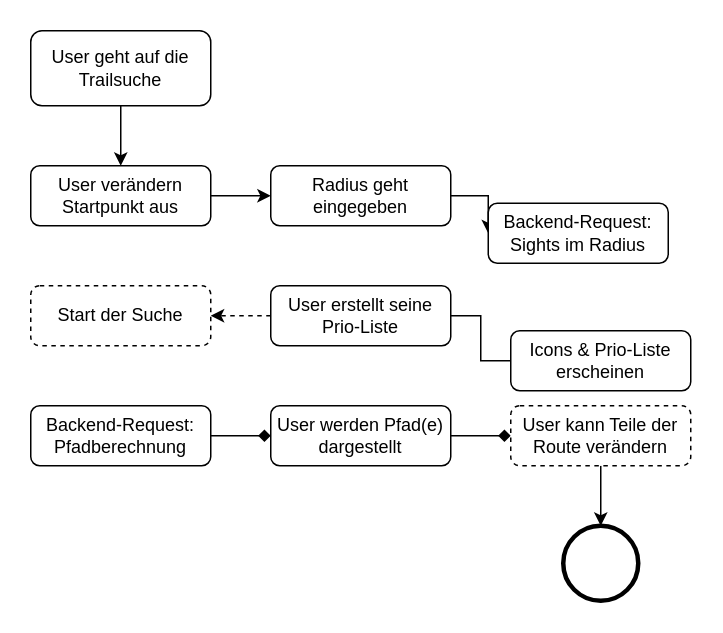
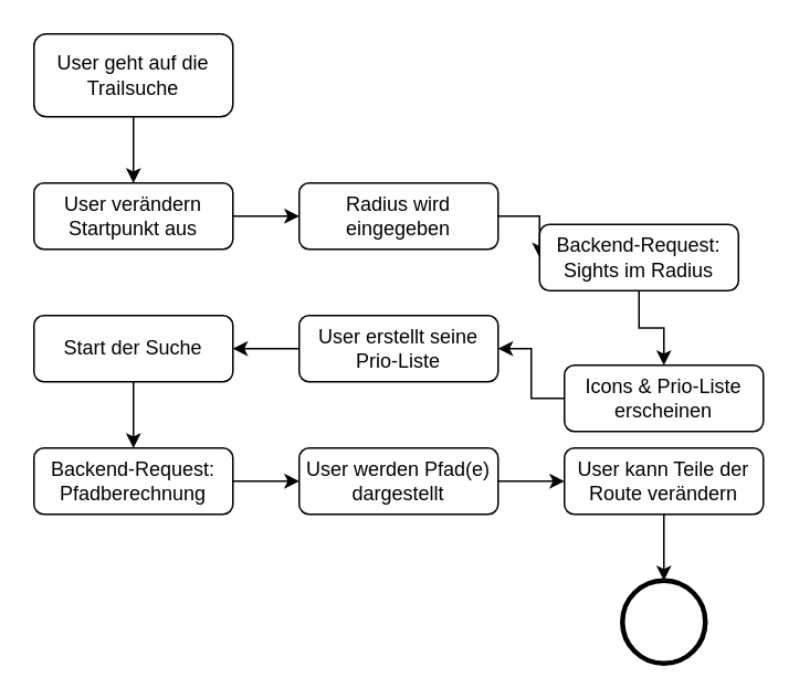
  <mxCell id="0" />
  <mxCell id="1" parent="0" />
  <mxCell id="2" style="edgeStyle=orthogonalEdgeStyle;rounded=0;orthogonalLoop=1;jettySize=auto;html=1;exitX=0.5;exitY=1;exitDx=0;exitDy=0;entryX=0.5;entryY=0;entryDx=0;entryDy=0;" edge="1" parent="1" source="3" target="5"><mxGeometry relative="1" as="geometry" /></mxCell>
  <mxCell id="3" value="User geht auf die Trailsuche" style="whiteSpace=wrap;html=1;rounded=1;" vertex="1" parent="1"><mxGeometry x="20" y="20" width="120" height="50" as="geometry" /></mxCell>
  <mxCell id="4" style="edgeStyle=orthogonalEdgeStyle;rounded=0;orthogonalLoop=1;jettySize=auto;html=1;exitX=1;exitY=0.5;exitDx=0;exitDy=0;entryX=0;entryY=0.5;entryDx=0;entryDy=0;" edge="1" parent="1" source="5" target="7"><mxGeometry relative="1" as="geometry" /></mxCell>
  <mxCell id="5" value="User verändern Startpunkt aus" style="rounded=1;whiteSpace=wrap;html=1;" vertex="1" parent="1"><mxGeometry x="20" y="110" width="120" height="40" as="geometry" /></mxCell>
  <mxCell id="6" style="edgeStyle=orthogonalEdgeStyle;rounded=0;orthogonalLoop=1;jettySize=auto;html=1;exitX=1;exitY=0.5;exitDx=0;exitDy=0;entryX=0;entryY=0.5;entryDx=0;entryDy=0;" edge="1" parent="1" source="7" target="9"><mxGeometry relative="1" as="geometry" /></mxCell>
- <mxCell id="7" value="Radius geht eingegeben" style="rounded=1;whiteSpace=wrap;html=1;" vertex="1" parent="1"><mxGeometry x="180" y="110" width="120" height="40" as="geometry" /></mxCell>
+ <mxCell id="7" value="Radius wird eingegeben" style="rounded=1;whiteSpace=wrap;html=1;" vertex="1" parent="1"><mxGeometry x="180" y="110" width="120" height="40" as="geometry" /></mxCell>
+ <mxCell id="8" style="edgeStyle=orthogonalEdgeStyle;rounded=0;orthogonalLoop=1;jettySize=auto;html=1;exitX=0.5;exitY=1;exitDx=0;exitDy=0;entryX=0.5;entryY=0;entryDx=0;entryDy=0;" edge="1" parent="1" source="9" target="11"><mxGeometry relative="1" as="geometry" /></mxCell>
  <mxCell id="9" value="Backend-Request: Sights im Radius" style="rounded=1;whiteSpace=wrap;html=1;" vertex="1" parent="1"><mxGeometry x="325" y="135" width="120" height="40" as="geometry" /></mxCell>
- <mxCell id="10" style="edgeStyle=orthogonalEdgeStyle;rounded=0;orthogonalLoop=1;jettySize=auto;html=1;exitX=0;exitY=0.5;exitDx=0;exitDy=0;entryX=1;entryY=0.5;entryDx=0;entryDy=0;endArrow=none;" edge="1" parent="1" source="11" target="13"><mxGeometry relative="1" as="geometry" /></mxCell>
+ <mxCell id="10" style="edgeStyle=orthogonalEdgeStyle;rounded=0;orthogonalLoop=1;jettySize=auto;html=1;exitX=0;exitY=0.5;exitDx=0;exitDy=0;entryX=1;entryY=0.5;entryDx=0;entryDy=0;" edge="1" parent="1" source="11" target="13"><mxGeometry relative="1" as="geometry" /></mxCell>
  <mxCell id="11" value="Icons &amp;amp; Prio-Liste erscheinen" style="rounded=1;whiteSpace=wrap;html=1;" vertex="1" parent="1"><mxGeometry x="340" y="220" width="120" height="40" as="geometry" /></mxCell>
- <mxCell id="12" style="edgeStyle=orthogonalEdgeStyle;rounded=0;orthogonalLoop=1;jettySize=auto;html=1;exitX=0;exitY=0.5;exitDx=0;exitDy=0;entryX=1;entryY=0.5;entryDx=0;entryDy=0;dashed=1;" edge="1" parent="1" source="13" target="15"><mxGeometry relative="1" as="geometry" /></mxCell>
+ <mxCell id="12" style="edgeStyle=orthogonalEdgeStyle;rounded=0;orthogonalLoop=1;jettySize=auto;html=1;exitX=0;exitY=0.5;exitDx=0;exitDy=0;entryX=1;entryY=0.5;entryDx=0;entryDy=0;" edge="1" parent="1" source="13" target="15"><mxGeometry relative="1" as="geometry" /></mxCell>
  <mxCell id="13" value="User erstellt seine Prio-Liste" style="rounded=1;whiteSpace=wrap;html=1;" vertex="1" parent="1"><mxGeometry x="180" y="190" width="120" height="40" as="geometry" /></mxCell>
- <mxCell id="15" value="Start der Suche" style="rounded=1;whiteSpace=wrap;html=1;dashed=1;" vertex="1" parent="1"><mxGeometry x="20" y="190" width="120" height="40" as="geometry" /></mxCell>
- <mxCell id="16" style="edgeStyle=orthogonalEdgeStyle;rounded=0;orthogonalLoop=1;jettySize=auto;html=1;exitX=1;exitY=0.5;exitDx=0;exitDy=0;entryX=0;entryY=0.5;entryDx=0;entryDy=0;endArrow=diamond;" edge="1" parent="1" source="17" target="19"><mxGeometry relative="1" as="geometry" /></mxCell>
+ <mxCell id="14" style="edgeStyle=orthogonalEdgeStyle;rounded=0;orthogonalLoop=1;jettySize=auto;html=1;exitX=0.5;exitY=1;exitDx=0;exitDy=0;entryX=0.5;entryY=0;entryDx=0;entryDy=0;" edge="1" parent="1" source="15" target="17"><mxGeometry relative="1" as="geometry" /></mxCell>
+ <mxCell id="15" value="Start der Suche" style="rounded=1;whiteSpace=wrap;html=1;" vertex="1" parent="1"><mxGeometry x="20" y="190" width="120" height="40" as="geometry" /></mxCell>
+ <mxCell id="16" style="edgeStyle=orthogonalEdgeStyle;rounded=0;orthogonalLoop=1;jettySize=auto;html=1;exitX=1;exitY=0.5;exitDx=0;exitDy=0;entryX=0;entryY=0.5;entryDx=0;entryDy=0;" edge="1" parent="1" source="17" target="19"><mxGeometry relative="1" as="geometry" /></mxCell>
  <mxCell id="17" value="Backend-Request: Pfadberechnung" style="rounded=1;whiteSpace=wrap;html=1;" vertex="1" parent="1"><mxGeometry x="20" y="270" width="120" height="40" as="geometry" /></mxCell>
- <mxCell id="18" style="edgeStyle=orthogonalEdgeStyle;rounded=0;orthogonalLoop=1;jettySize=auto;html=1;exitX=1;exitY=0.5;exitDx=0;exitDy=0;entryX=0;entryY=0.5;entryDx=0;entryDy=0;endArrow=diamond;" edge="1" parent="1" source="19" target="21"><mxGeometry relative="1" as="geometry" /></mxCell>
+ <mxCell id="18" style="edgeStyle=orthogonalEdgeStyle;rounded=0;orthogonalLoop=1;jettySize=auto;html=1;exitX=1;exitY=0.5;exitDx=0;exitDy=0;entryX=0;entryY=0.5;entryDx=0;entryDy=0;" edge="1" parent="1" source="19" target="21"><mxGeometry relative="1" as="geometry" /></mxCell>
  <mxCell id="19" value="User werden Pfad(e) dargestellt" style="rounded=1;whiteSpace=wrap;html=1;" vertex="1" parent="1"><mxGeometry x="180" y="270" width="120" height="40" as="geometry" /></mxCell>
  <mxCell id="20" style="edgeStyle=orthogonalEdgeStyle;rounded=0;orthogonalLoop=1;jettySize=auto;html=1;exitX=0.5;exitY=1;exitDx=0;exitDy=0;" edge="1" parent="1" source="21"><mxGeometry relative="1" as="geometry"><mxPoint x="400" y="350" as="targetPoint" /></mxGeometry></mxCell>
- <mxCell id="21" value="User kann Teile der Route verändern" style="rounded=1;whiteSpace=wrap;html=1;dashed=1;" vertex="1" parent="1"><mxGeometry x="340" y="270" width="120" height="40" as="geometry" /></mxCell>
+ <mxCell id="21" value="User kann Teile der Route verändern" style="rounded=1;whiteSpace=wrap;html=1;dashed=0;" vertex="1" parent="1"><mxGeometry x="340" y="270" width="120" height="40" as="geometry" /></mxCell>
  <mxCell id="22" value="" style="ellipse;whiteSpace=wrap;html=1;aspect=fixed;strokeColor=default;strokeWidth=3;" vertex="1" parent="1"><mxGeometry x="375" y="350" width="50" height="50" as="geometry" /></mxCell>
